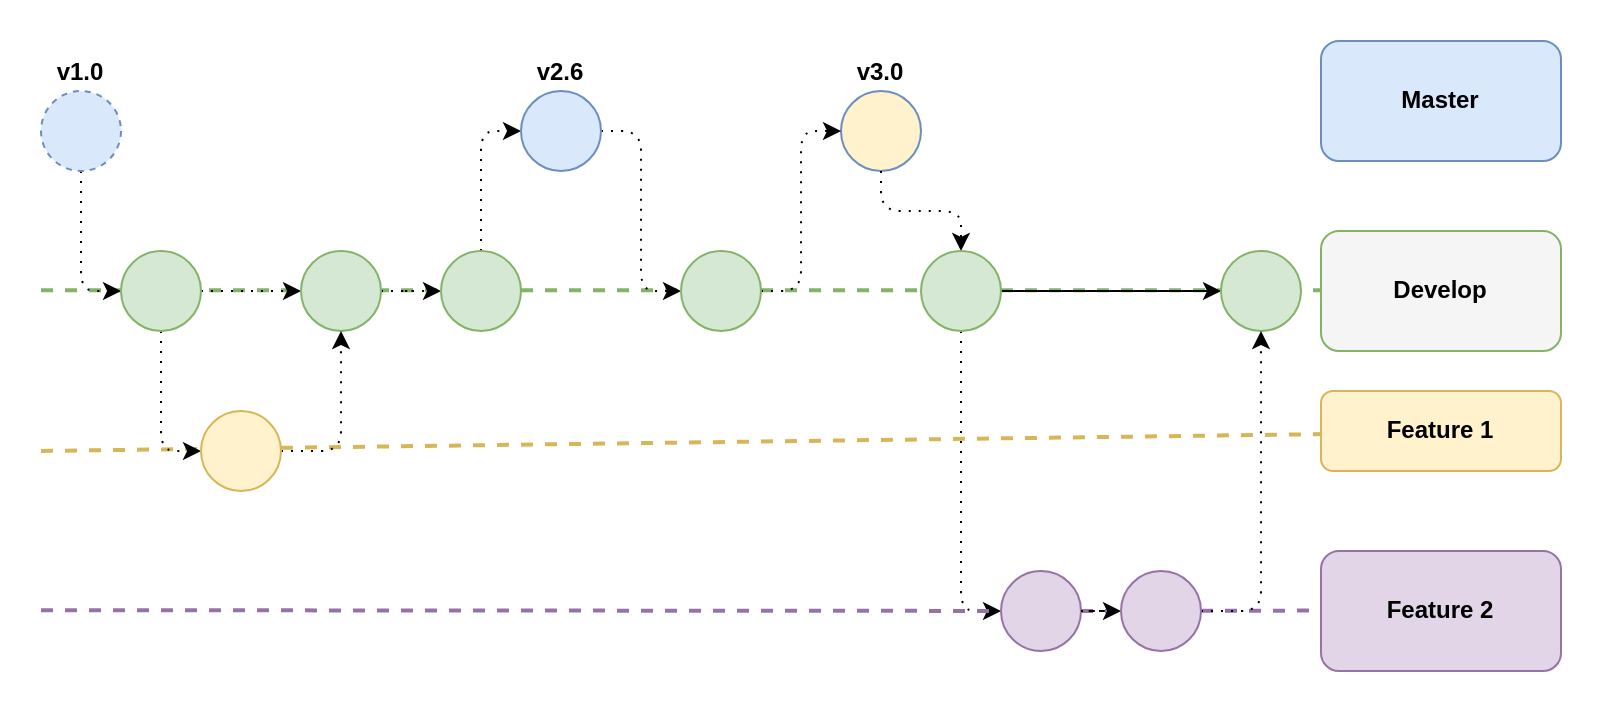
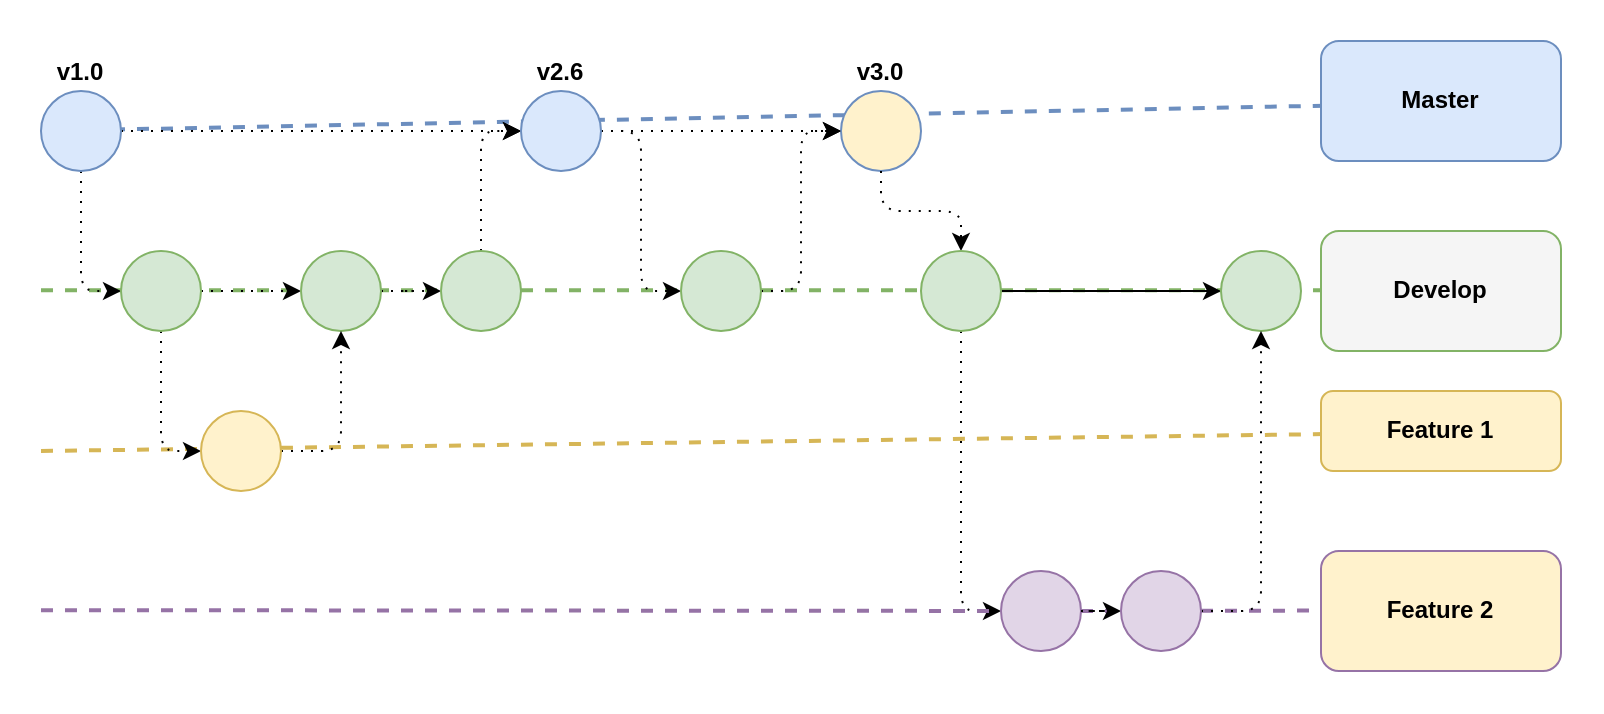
  <mxCell id="0" />
  <mxCell id="1" parent="0" />
  <mxCell id="2" value="" style="endArrow=none;dashed=1;html=1;strokeWidth=2;rounded=1;entryX=1;entryY=0.5;entryDx=0;entryDy=0;fillColor=#d5e8d4;strokeColor=#82b366;curved=0;" edge="1" parent="1"><mxGeometry width="50" height="50" relative="1" as="geometry"><mxPoint x="20" y="144.58" as="sourcePoint" /><mxPoint x="780" y="144.58" as="targetPoint" /></mxGeometry></mxCell>
  <mxCell id="3" value="" style="endArrow=none;dashed=1;html=1;strokeWidth=2;rounded=1;entryX=1;entryY=0.5;entryDx=0;entryDy=0;fillColor=#e1d5e7;strokeColor=#9673a6;curved=0;" edge="1" parent="1" source="35"><mxGeometry width="50" height="50" relative="1" as="geometry"><mxPoint x="20" y="304.58" as="sourcePoint" /><mxPoint x="780" y="304.58" as="targetPoint" /></mxGeometry></mxCell>
  <mxCell id="4" value="" style="endArrow=none;dashed=1;html=1;strokeWidth=2;rounded=1;entryX=1;entryY=0.5;entryDx=0;entryDy=0;fillColor=#fff2cc;strokeColor=#d6b656;curved=0;" edge="1" parent="1" target="29"><mxGeometry width="50" height="50" relative="1" as="geometry"><mxPoint x="20" y="225" as="sourcePoint" /><mxPoint x="770" y="224.58" as="targetPoint" /></mxGeometry></mxCell>
+ <mxCell id="5" value="" style="endArrow=none;dashed=1;html=1;strokeWidth=2;rounded=1;exitX=0;exitY=0.5;exitDx=0;exitDy=0;entryX=1;entryY=0.5;entryDx=0;entryDy=0;fillColor=#dae8fc;strokeColor=#6c8ebf;curved=0;" edge="1" parent="1" source="28" target="10"><mxGeometry width="50" height="50" relative="1" as="geometry"><mxPoint x="610" y="115" as="sourcePoint" /><mxPoint x="660" y="65" as="targetPoint" /></mxGeometry></mxCell>
+ <mxCell id="6" value="" style="edgeStyle=orthogonalEdgeStyle;rounded=1;orthogonalLoop=1;jettySize=auto;html=1;dashed=1;dashPattern=1 4;curved=0;" edge="1" parent="1" source="28" target="25"><mxGeometry relative="1" as="geometry" /></mxCell>
  <mxCell id="7" style="edgeStyle=orthogonalEdgeStyle;rounded=1;orthogonalLoop=1;jettySize=auto;html=1;entryX=0;entryY=0.5;entryDx=0;entryDy=0;curved=0;dashed=1;dashPattern=1 4;" edge="1" parent="1" source="28" target="19"><mxGeometry relative="1" as="geometry" /></mxCell>
+ <mxCell id="8" value="" style="edgeStyle=orthogonalEdgeStyle;rounded=1;orthogonalLoop=1;jettySize=auto;html=1;dashed=1;dashPattern=1 4;curved=0;" edge="1" parent="1" source="25" target="9"><mxGeometry relative="1" as="geometry" /></mxCell>
  <mxCell id="9" value="v3.0" style="ellipse;whiteSpace=wrap;html=1;aspect=fixed;fillColor=#fff2cc;strokeColor=#6c8ebf;fontStyle=1;labelPosition=center;verticalLabelPosition=top;align=center;verticalAlign=bottom;" vertex="1" parent="1"><mxGeometry x="420" y="45" width="40" height="40" as="geometry" /></mxCell>
  <mxCell id="10" value="Master" style="rounded=1;whiteSpace=wrap;html=1;fontStyle=1;fillColor=#dae8fc;strokeColor=#6c8ebf;" vertex="1" parent="1"><mxGeometry x="660" y="20" width="120" height="60" as="geometry" /></mxCell>
  <mxCell id="11" value="" style="edgeStyle=orthogonalEdgeStyle;rounded=1;orthogonalLoop=1;jettySize=auto;html=1;dashed=1;dashPattern=1 4;curved=0;" edge="1" parent="1" source="9" target="14"><mxGeometry relative="1" as="geometry" /></mxCell>
  <mxCell id="12" value="" style="edgeStyle=orthogonalEdgeStyle;rounded=0;orthogonalLoop=1;jettySize=auto;html=1;" edge="1" parent="1" source="14" target="16"><mxGeometry relative="1" as="geometry" /></mxCell>
  <mxCell id="13" style="edgeStyle=orthogonalEdgeStyle;rounded=1;orthogonalLoop=1;jettySize=auto;html=1;entryX=0;entryY=0.5;entryDx=0;entryDy=0;exitX=0.5;exitY=1;exitDx=0;exitDy=0;curved=0;dashed=1;dashPattern=1 4;" edge="1" parent="1" source="14" target="35"><mxGeometry relative="1" as="geometry" /></mxCell>
  <mxCell id="14" value="" style="ellipse;whiteSpace=wrap;html=1;aspect=fixed;fillColor=#d5e8d4;strokeColor=#82b366;verticalAlign=bottom;horizontal=1;labelPosition=center;verticalLabelPosition=top;align=center;fontStyle=1" vertex="1" parent="1"><mxGeometry x="460" y="125" width="40" height="40" as="geometry" /></mxCell>
  <mxCell id="15" value="Develop" style="rounded=1;whiteSpace=wrap;html=1;fontStyle=1;fillColor=#f5f5f5;strokeColor=#82b366;" vertex="1" parent="1"><mxGeometry x="660" y="115" width="120" height="60" as="geometry" /></mxCell>
  <mxCell id="16" value="" style="ellipse;whiteSpace=wrap;html=1;aspect=fixed;fillColor=#d5e8d4;strokeColor=#82b366;verticalAlign=bottom;horizontal=1;labelPosition=center;verticalLabelPosition=top;align=center;fontStyle=1" vertex="1" parent="1"><mxGeometry x="610" y="125" width="40" height="40" as="geometry" /></mxCell>
  <mxCell id="17" value="" style="edgeStyle=orthogonalEdgeStyle;rounded=1;orthogonalLoop=1;jettySize=auto;html=1;curved=0;dashed=1;dashPattern=1 4;" edge="1" parent="1" source="19" target="21"><mxGeometry relative="1" as="geometry" /></mxCell>
  <mxCell id="18" style="edgeStyle=orthogonalEdgeStyle;rounded=1;orthogonalLoop=1;jettySize=auto;html=1;entryX=0;entryY=0.5;entryDx=0;entryDy=0;curved=0;dashed=1;dashPattern=1 4;" edge="1" parent="1" source="19" target="31"><mxGeometry relative="1" as="geometry" /></mxCell>
  <mxCell id="19" value="" style="ellipse;whiteSpace=wrap;html=1;aspect=fixed;fillColor=#d5e8d4;strokeColor=#82b366;verticalAlign=bottom;horizontal=1;labelPosition=center;verticalLabelPosition=top;align=center;fontStyle=1" vertex="1" parent="1"><mxGeometry x="60" y="125" width="40" height="40" as="geometry" /></mxCell>
  <mxCell id="20" value="" style="edgeStyle=orthogonalEdgeStyle;rounded=1;orthogonalLoop=1;jettySize=auto;html=1;curved=0;dashed=1;dashPattern=1 4;" edge="1" parent="1" source="21" target="23"><mxGeometry relative="1" as="geometry" /></mxCell>
  <mxCell id="21" value="" style="ellipse;whiteSpace=wrap;html=1;aspect=fixed;fillColor=#d5e8d4;strokeColor=#82b366;verticalAlign=bottom;horizontal=1;labelPosition=center;verticalLabelPosition=top;align=center;fontStyle=1" vertex="1" parent="1"><mxGeometry x="150" y="125" width="40" height="40" as="geometry" /></mxCell>
  <mxCell id="22" style="edgeStyle=orthogonalEdgeStyle;rounded=1;orthogonalLoop=1;jettySize=auto;html=1;entryX=0;entryY=0.5;entryDx=0;entryDy=0;curved=0;dashed=1;dashPattern=1 4;" edge="1" parent="1" source="23" target="25"><mxGeometry relative="1" as="geometry" /></mxCell>
  <mxCell id="23" value="" style="ellipse;whiteSpace=wrap;html=1;aspect=fixed;fillColor=#d5e8d4;strokeColor=#82b366;verticalAlign=bottom;horizontal=1;labelPosition=center;verticalLabelPosition=top;align=center;fontStyle=1" vertex="1" parent="1"><mxGeometry x="220" y="125" width="40" height="40" as="geometry" /></mxCell>
  <mxCell id="24" style="edgeStyle=orthogonalEdgeStyle;rounded=1;orthogonalLoop=1;jettySize=auto;html=1;entryX=0;entryY=0.5;entryDx=0;entryDy=0;curved=0;dashed=1;dashPattern=1 4;" edge="1" parent="1" source="25" target="27"><mxGeometry relative="1" as="geometry" /></mxCell>
  <mxCell id="25" value="v2.6" style="ellipse;whiteSpace=wrap;html=1;aspect=fixed;fillColor=#dae8fc;strokeColor=#6c8ebf;fontStyle=1;labelPosition=center;verticalLabelPosition=top;align=center;verticalAlign=bottom;" vertex="1" parent="1"><mxGeometry x="260" y="45" width="40" height="40" as="geometry" /></mxCell>
  <mxCell id="26" style="edgeStyle=orthogonalEdgeStyle;rounded=1;orthogonalLoop=1;jettySize=auto;html=1;entryX=0;entryY=0.5;entryDx=0;entryDy=0;curved=0;dashed=1;dashPattern=1 4;" edge="1" parent="1" source="27" target="9"><mxGeometry relative="1" as="geometry" /></mxCell>
  <mxCell id="27" value="" style="ellipse;whiteSpace=wrap;html=1;aspect=fixed;fillColor=#d5e8d4;strokeColor=#82b366;verticalAlign=bottom;horizontal=1;labelPosition=center;verticalLabelPosition=top;align=center;fontStyle=1" vertex="1" parent="1"><mxGeometry x="340" y="125" width="40" height="40" as="geometry" /></mxCell>
- <mxCell id="28" value="v1.0" style="ellipse;whiteSpace=wrap;html=1;aspect=fixed;fillColor=#dae8fc;strokeColor=#6c8ebf;verticalAlign=bottom;horizontal=1;labelPosition=center;verticalLabelPosition=top;align=center;fontStyle=1;dashed=1;" vertex="1" parent="1"><mxGeometry x="20" y="45" width="40" height="40" as="geometry" /></mxCell>
+ <mxCell id="28" value="v1.0" style="ellipse;whiteSpace=wrap;html=1;aspect=fixed;fillColor=#dae8fc;strokeColor=#6c8ebf;verticalAlign=bottom;horizontal=1;labelPosition=center;verticalLabelPosition=top;align=center;fontStyle=1" vertex="1" parent="1"><mxGeometry x="20" y="45" width="40" height="40" as="geometry" /></mxCell>
  <mxCell id="29" value="Feature 1" style="rounded=1;whiteSpace=wrap;html=1;fontStyle=1;fillColor=#fff2cc;strokeColor=#d6b656;" vertex="1" parent="1"><mxGeometry x="660" y="195" width="120" height="40" as="geometry" /></mxCell>
  <mxCell id="30" style="edgeStyle=orthogonalEdgeStyle;rounded=1;orthogonalLoop=1;jettySize=auto;html=1;curved=0;dashed=1;dashPattern=1 4;" edge="1" parent="1" source="31" target="21"><mxGeometry relative="1" as="geometry" /></mxCell>
  <mxCell id="31" value="" style="ellipse;whiteSpace=wrap;html=1;aspect=fixed;fillColor=#fff2cc;strokeColor=#d6b656;verticalAlign=bottom;horizontal=1;labelPosition=center;verticalLabelPosition=top;align=center;fontStyle=1" vertex="1" parent="1"><mxGeometry x="100" y="205" width="40" height="40" as="geometry" /></mxCell>
- <mxCell id="32" value="Feature 2" style="rounded=1;whiteSpace=wrap;html=1;fontStyle=1;fillColor=#e1d5e7;strokeColor=#9673a6;" vertex="1" parent="1"><mxGeometry x="660" y="275" width="120" height="60" as="geometry" /></mxCell>
+ <mxCell id="32" value="Feature 2" style="rounded=1;whiteSpace=wrap;html=1;fontStyle=1;fillColor=#fff2cc;strokeColor=#9673a6;" vertex="1" parent="1"><mxGeometry x="660" y="275" width="120" height="60" as="geometry" /></mxCell>
  <mxCell id="33" value="" style="endArrow=none;dashed=1;html=1;strokeWidth=2;rounded=1;entryX=1;entryY=0.5;entryDx=0;entryDy=0;fillColor=#e1d5e7;strokeColor=#9673a6;curved=0;" edge="1" parent="1" target="35"><mxGeometry width="50" height="50" relative="1" as="geometry"><mxPoint x="20" y="304.58" as="sourcePoint" /><mxPoint x="780" y="304.58" as="targetPoint" /></mxGeometry></mxCell>
  <mxCell id="34" style="edgeStyle=orthogonalEdgeStyle;rounded=1;orthogonalLoop=1;jettySize=auto;html=1;entryX=0.5;entryY=1;entryDx=0;entryDy=0;curved=0;dashed=1;dashPattern=1 4;" edge="1" parent="1" source="37" target="16"><mxGeometry relative="1" as="geometry" /></mxCell>
  <mxCell id="35" value="" style="ellipse;whiteSpace=wrap;html=1;aspect=fixed;fillColor=#e1d5e7;strokeColor=#9673a6;verticalAlign=bottom;horizontal=1;labelPosition=center;verticalLabelPosition=top;align=center;fontStyle=1" vertex="1" parent="1"><mxGeometry x="500" y="285" width="40" height="40" as="geometry" /></mxCell>
  <mxCell id="36" value="" style="edgeStyle=orthogonalEdgeStyle;rounded=1;orthogonalLoop=1;jettySize=auto;html=1;entryX=0;entryY=0.5;entryDx=0;entryDy=0;curved=0;dashed=1;dashPattern=1 4;" edge="1" parent="1" source="35" target="37"><mxGeometry relative="1" as="geometry"><mxPoint x="540" y="305" as="sourcePoint" /><mxPoint x="630" y="165" as="targetPoint" /></mxGeometry></mxCell>
  <mxCell id="37" value="" style="ellipse;whiteSpace=wrap;html=1;aspect=fixed;fillColor=#e1d5e7;strokeColor=#9673a6;verticalAlign=bottom;horizontal=1;labelPosition=center;verticalLabelPosition=top;align=center;fontStyle=1" vertex="1" parent="1"><mxGeometry x="560" y="285" width="40" height="40" as="geometry" /></mxCell>
